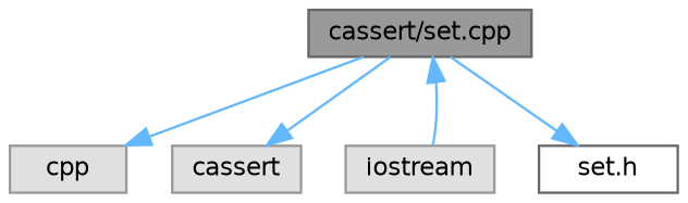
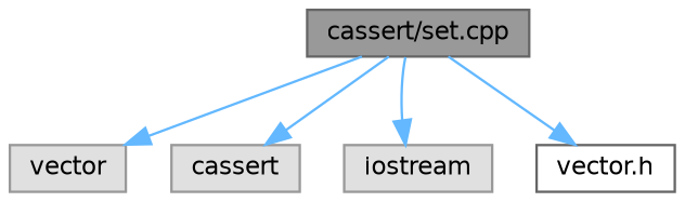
  digraph {
    node [color=grey60 fillcolor="#E0E0E0" fontname=Helvetica fontsize=10 shape=box style=filled]
    edge [color=steelblue1 fontname=Helvetica fontsize=10 labelfontname=Helvetica labelfontsize=10 style=solid]
    n1 [color=gray40 fillcolor=grey60 fontcolor=black height=0.2 label="cassert/set.cpp" width=0.4]
-   n2 [height=0.2 label=cpp width=0.4]
+   n2 [height=0.2 label=vector width=0.4]
    n3 [height=0.2 label=cassert width=0.4]
    n4 [height=0.2 label=iostream width=0.4]
-   n5 [color=grey40 fillcolor=white height=0.2 label="set.h" width=0.4]
+   n5 [color=grey40 fillcolor=white height=0.2 label="vector.h" width=0.4]
    n1 -> n2
    n1 -> n3
-   n4 -> n1
+   n1 -> n4
    n1 -> n5
  }
